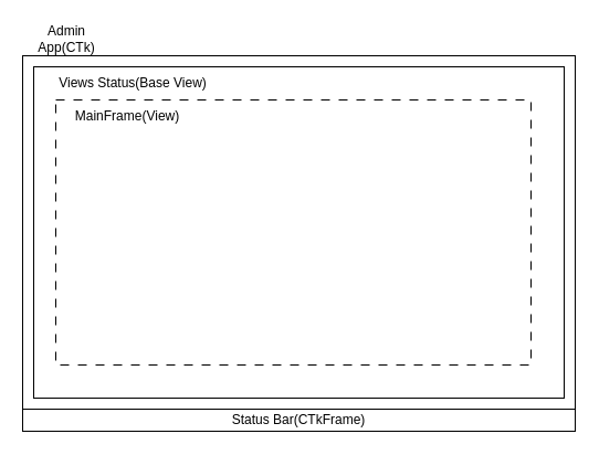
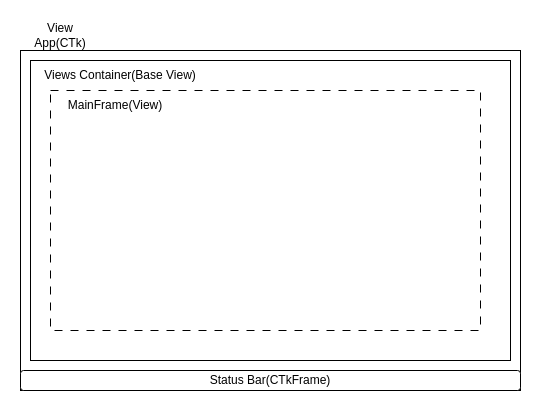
  <mxCell id="0" />
  <mxCell id="1" parent="0" />
  <mxCell id="2" value="" style="rounded=0;whiteSpace=wrap;html=1;" parent="1" vertex="1"><mxGeometry x="20" y="50" width="500" height="340" as="geometry" /></mxCell>
- <mxCell id="3" value="Admin App(CTk)" style="text;html=1;align=center;verticalAlign=middle;whiteSpace=wrap;rounded=0;" parent="1" vertex="1"><mxGeometry x="20" y="20" width="80" height="30" as="geometry" /></mxCell>
- <mxCell id="4" value="Status Bar(CTkFrame)" style="rounded=0;whiteSpace=wrap;html=1;" parent="1" vertex="1"><mxGeometry x="20" y="370" width="500" height="20" as="geometry" /></mxCell>
+ <mxCell id="3" value="View App(CTk)" style="text;html=1;align=center;verticalAlign=middle;whiteSpace=wrap;rounded=0;" parent="1" vertex="1"><mxGeometry x="20" y="20" width="80" height="30" as="geometry" /></mxCell>
+ <mxCell id="4" value="Status Bar(CTkFrame)" style="whiteSpace=wrap;html=1;rounded=1;" parent="1" vertex="1"><mxGeometry x="20" y="370" width="500" height="20" as="geometry" /></mxCell>
  <mxCell id="5" value="" style="rounded=0;whiteSpace=wrap;html=1;" parent="1" vertex="1"><mxGeometry x="30" y="60" width="480" height="300" as="geometry" /></mxCell>
- <mxCell id="6" value="Views Status(Base View)" style="text;html=1;align=center;verticalAlign=middle;whiteSpace=wrap;rounded=0;" parent="1" vertex="1"><mxGeometry x="30" y="60" width="180" height="30" as="geometry" /></mxCell>
+ <mxCell id="6" value="Views Container(Base View)" style="text;html=1;align=center;verticalAlign=middle;whiteSpace=wrap;rounded=0;" parent="1" vertex="1"><mxGeometry x="30" y="60" width="180" height="30" as="geometry" /></mxCell>
  <mxCell id="7" value="" style="rounded=0;whiteSpace=wrap;html=1;dashed=1;dashPattern=8 8;" parent="1" vertex="1"><mxGeometry x="50" y="90" width="430" height="240" as="geometry" /></mxCell>
  <mxCell id="8" value="MainFrame(View)" style="text;html=1;align=center;verticalAlign=middle;whiteSpace=wrap;rounded=0;" parent="1" vertex="1"><mxGeometry x="50" y="90" width="130" height="30" as="geometry" /></mxCell>
